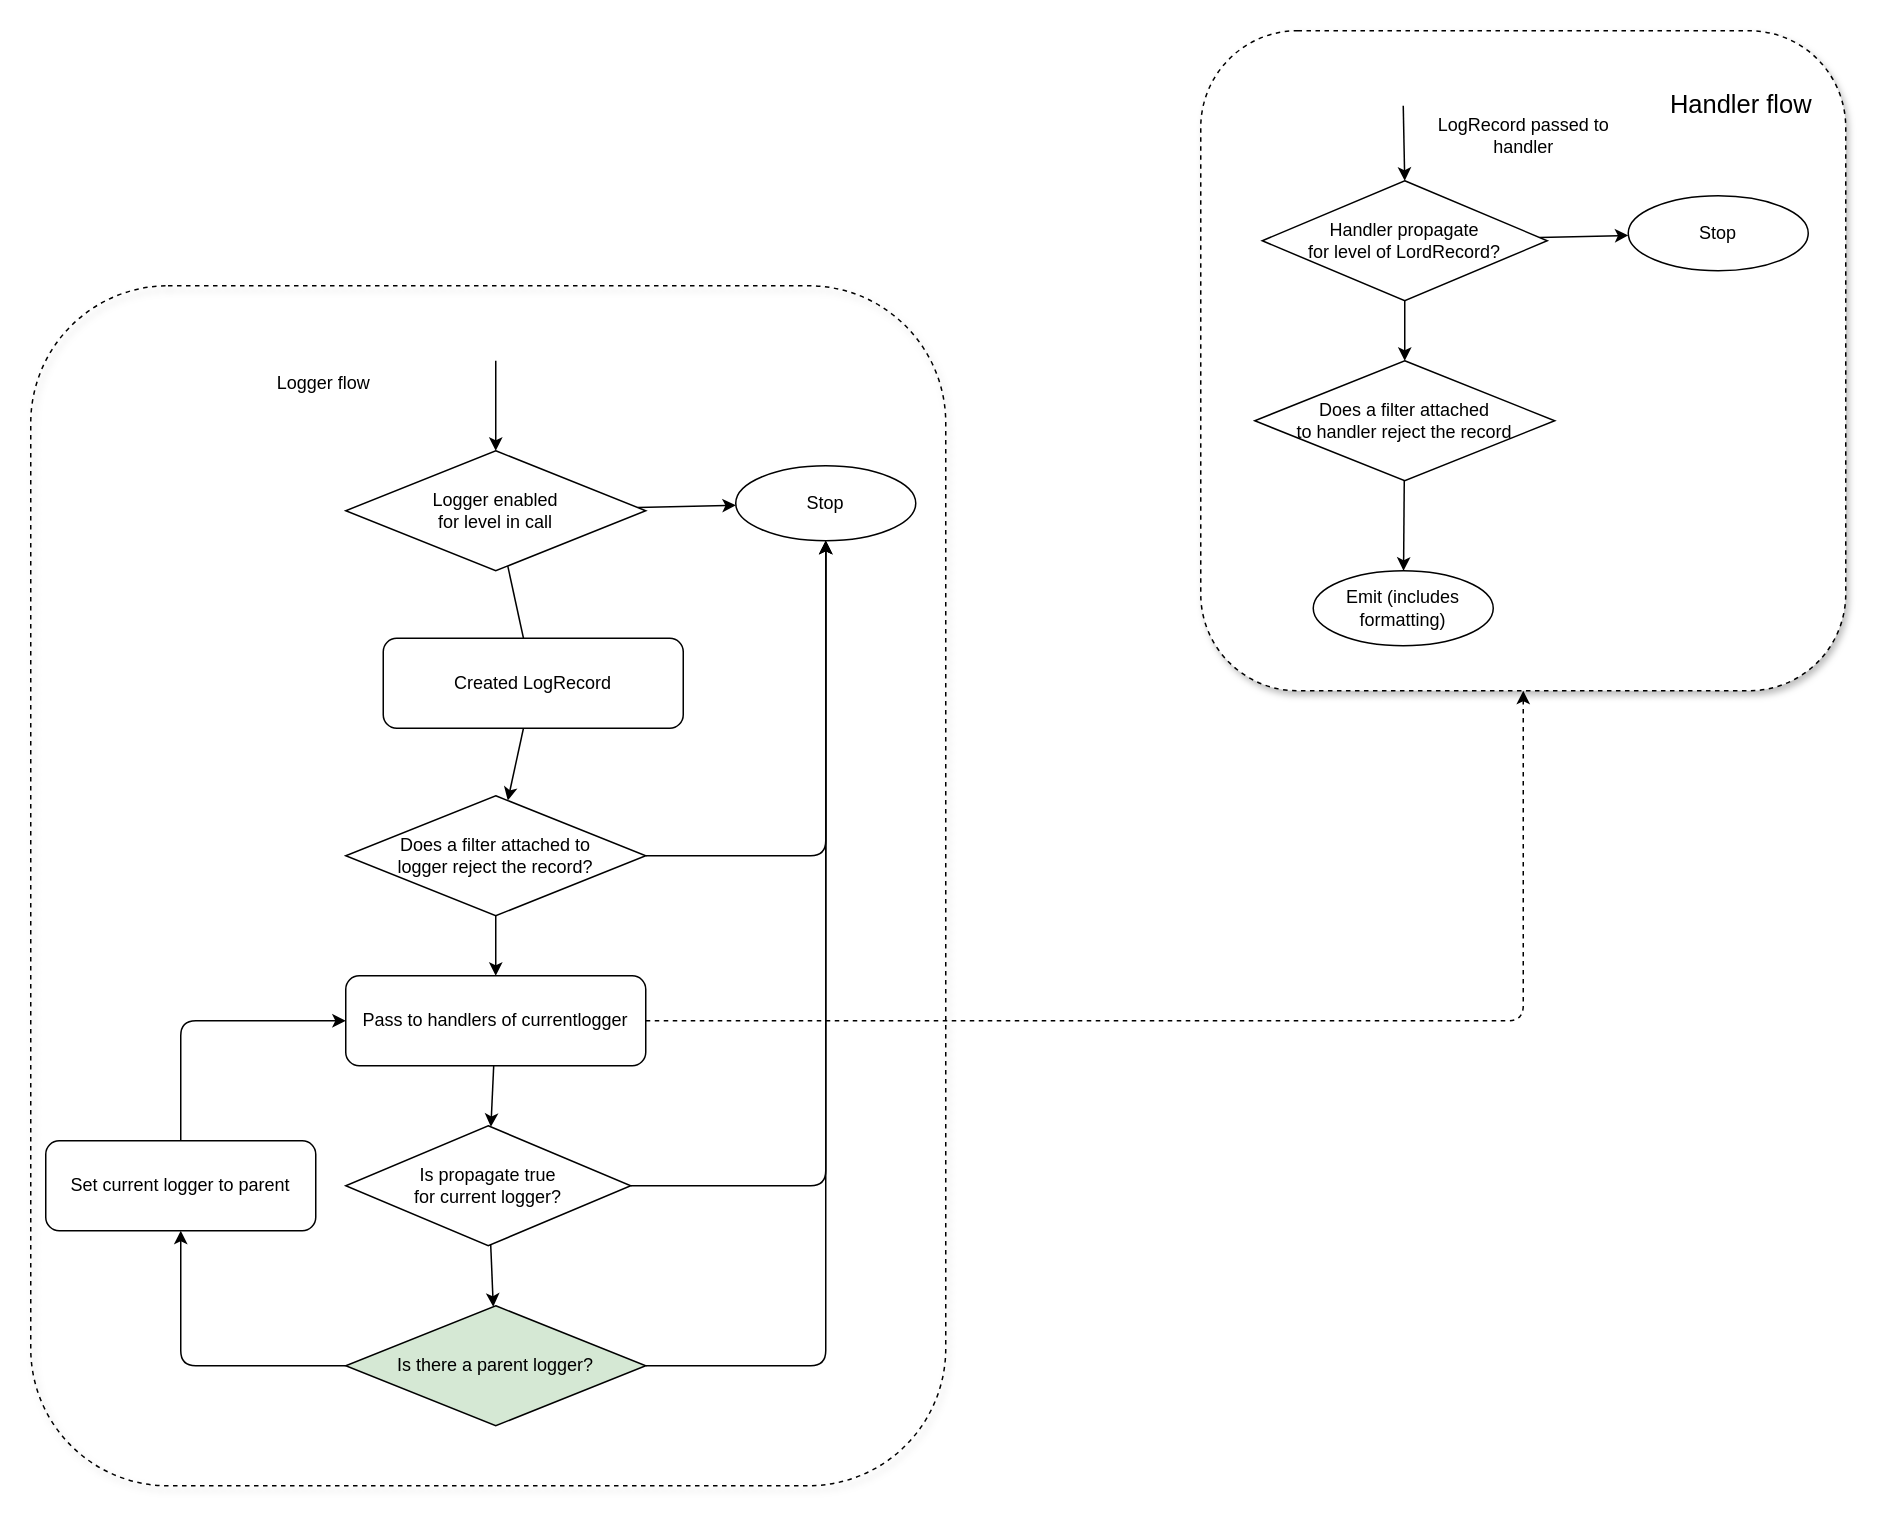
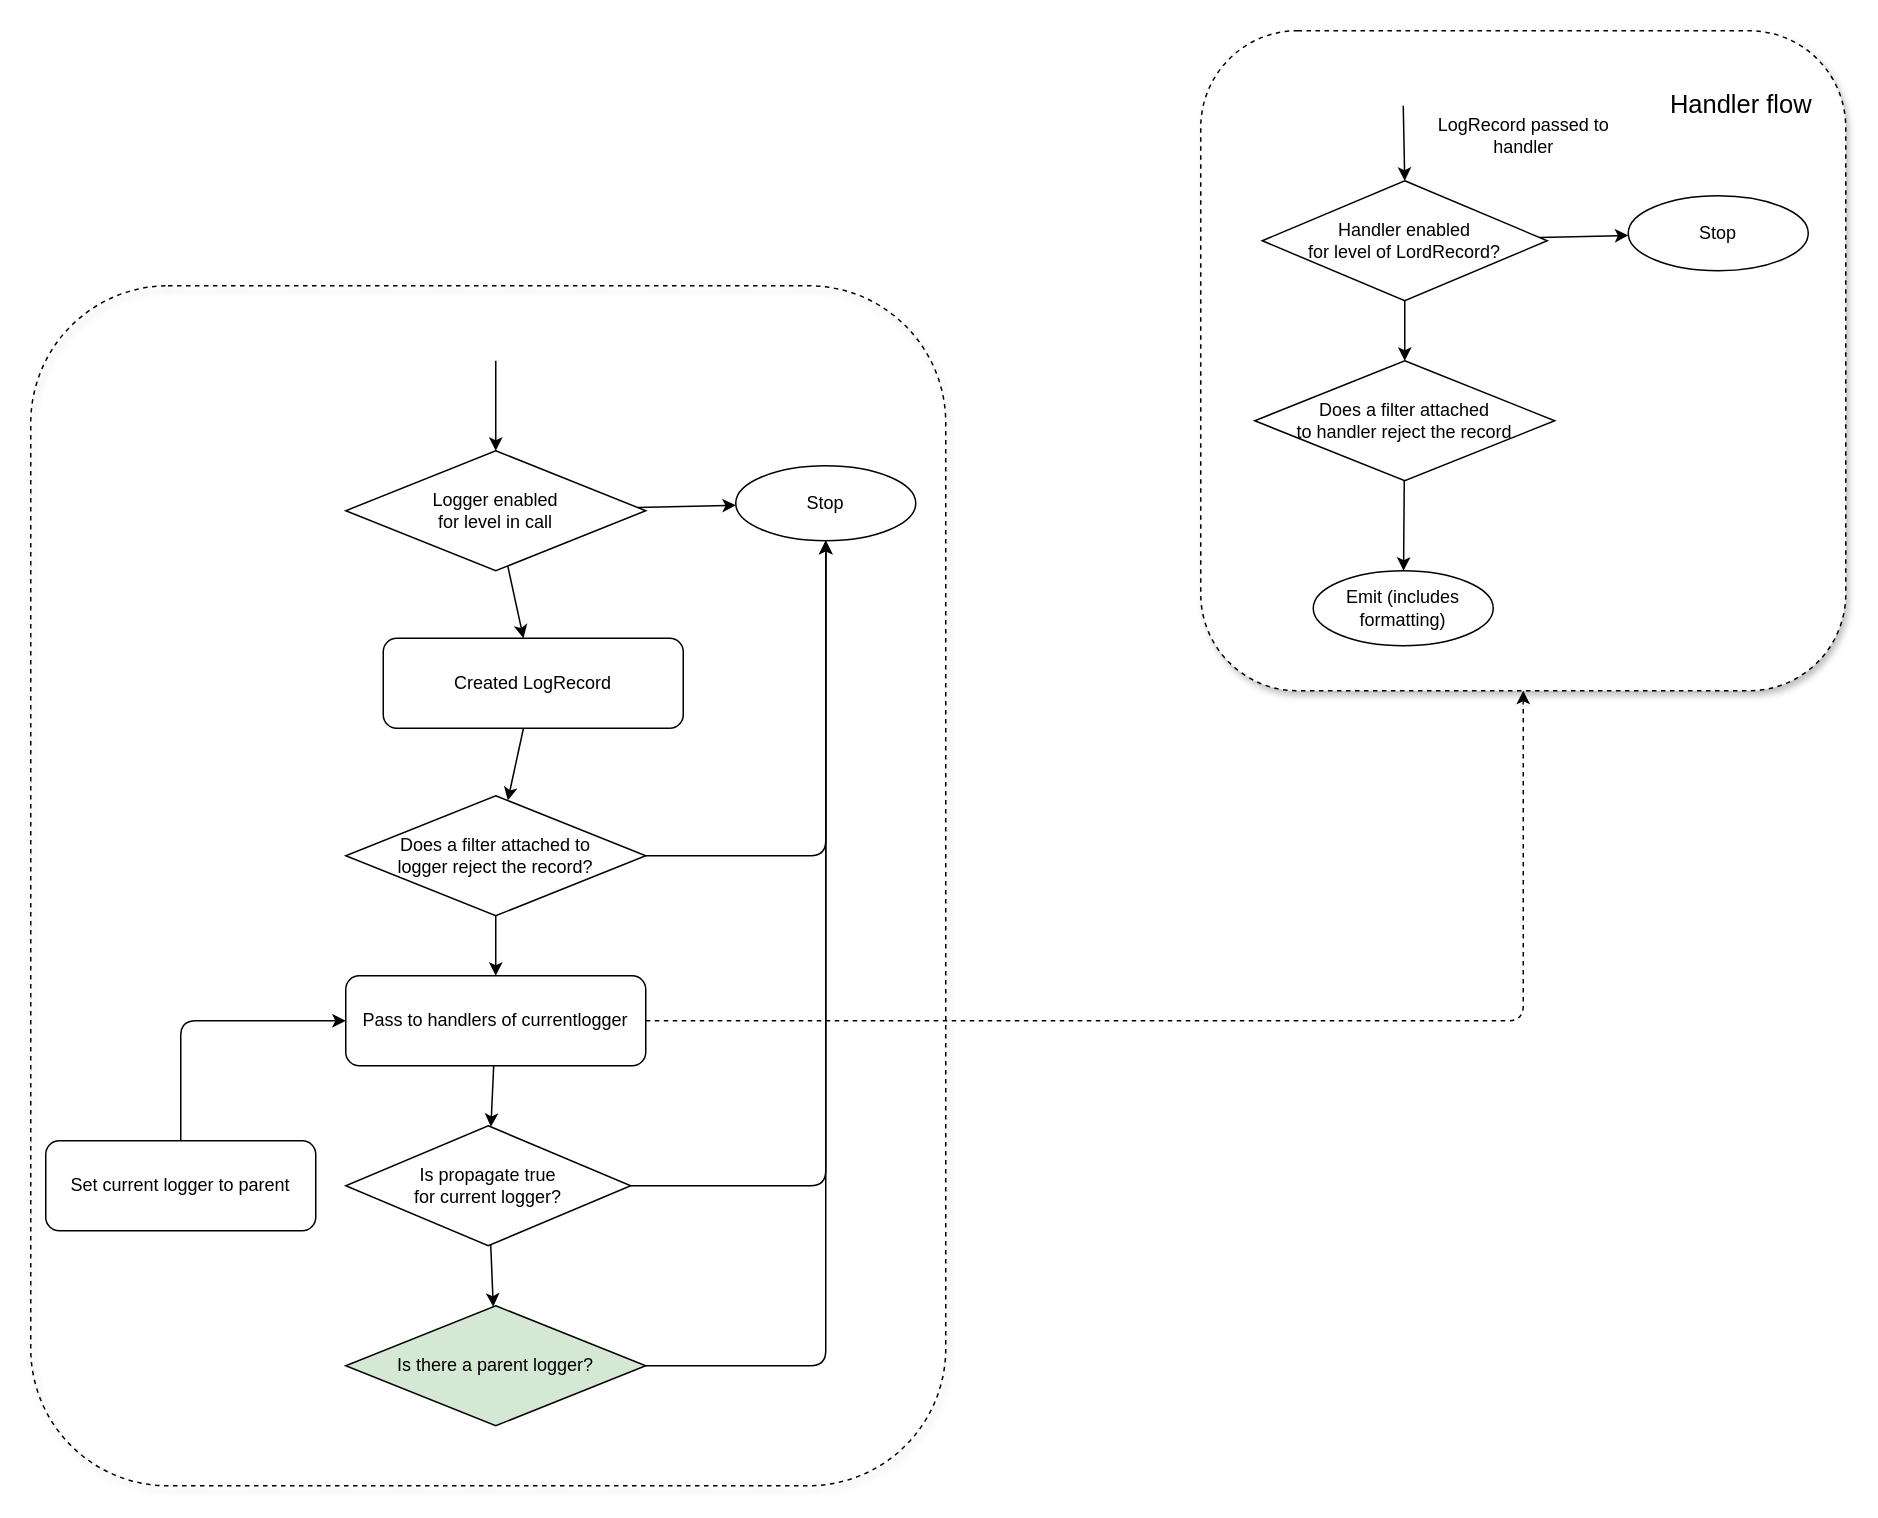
  <mxCell id="0" />
  <mxCell id="1" parent="0" />
  <mxCell id="2" value="" style="rounded=1;whiteSpace=wrap;html=1;shadow=1;glass=0;dashed=1;sketch=0;" vertex="1" parent="1"><mxGeometry x="800" y="20" width="430" height="440" as="geometry" /></mxCell>
  <mxCell id="3" value="" style="rounded=1;whiteSpace=wrap;html=1;fillColor=none;glass=0;shadow=1;dashed=1;" vertex="1" parent="1"><mxGeometry x="20" y="190" width="610" height="800" as="geometry" /></mxCell>
  <mxCell id="4" value="" style="edgeStyle=none;html=1;" edge="1" parent="1" source="5" target="11"><mxGeometry relative="1" as="geometry" /></mxCell>
  <mxCell id="5" value="Created LogRecord" style="rounded=1;whiteSpace=wrap;html=1;" vertex="1" parent="1"><mxGeometry x="255" y="425" width="200" height="60" as="geometry" /></mxCell>
- <mxCell id="6" value="" style="edgeStyle=none;html=1;endArrow=none;" edge="1" parent="1" source="8" target="5"><mxGeometry relative="1" as="geometry" /></mxCell>
+ <mxCell id="6" value="" style="edgeStyle=none;html=1;" edge="1" parent="1" source="8" target="5"><mxGeometry relative="1" as="geometry" /></mxCell>
  <mxCell id="7" value="" style="edgeStyle=none;html=1;" edge="1" parent="1" source="8" target="23"><mxGeometry relative="1" as="geometry" /></mxCell>
  <mxCell id="8" value="Logger enabled&lt;br&gt;for level in call" style="rhombus;whiteSpace=wrap;html=1;" vertex="1" parent="1"><mxGeometry x="230" y="300" width="200" height="80" as="geometry" /></mxCell>
  <mxCell id="9" value="" style="edgeStyle=none;html=1;" edge="1" parent="1" source="11" target="20"><mxGeometry relative="1" as="geometry" /></mxCell>
  <mxCell id="10" style="edgeStyle=none;html=1;entryX=0.5;entryY=1;entryDx=0;entryDy=0;exitX=1;exitY=0.5;exitDx=0;exitDy=0;" edge="1" parent="1" source="11" target="23"><mxGeometry relative="1" as="geometry"><Array as="points"><mxPoint x="550" y="570" /></Array></mxGeometry></mxCell>
  <mxCell id="11" value="Does a filter attached to&lt;br&gt;logger reject the record?" style="rhombus;whiteSpace=wrap;html=1;" vertex="1" parent="1"><mxGeometry x="230" y="530" width="200" height="80" as="geometry" /></mxCell>
  <mxCell id="12" value="" style="edgeStyle=none;html=1;" edge="1" parent="1" source="14" target="17"><mxGeometry relative="1" as="geometry" /></mxCell>
  <mxCell id="13" style="edgeStyle=none;html=1;entryX=0.5;entryY=1;entryDx=0;entryDy=0;exitX=1;exitY=0.5;exitDx=0;exitDy=0;" edge="1" parent="1" source="14" target="23"><mxGeometry relative="1" as="geometry"><Array as="points"><mxPoint x="550" y="790" /></Array></mxGeometry></mxCell>
  <mxCell id="14" value="Is propagate true&lt;br&gt;for current logger?" style="rhombus;whiteSpace=wrap;html=1;" vertex="1" parent="1"><mxGeometry x="230" y="750" width="190" height="80" as="geometry" /></mxCell>
- <mxCell id="15" style="edgeStyle=none;html=1;exitX=0;exitY=0.5;exitDx=0;exitDy=0;entryX=0.5;entryY=1;entryDx=0;entryDy=0;" edge="1" parent="1" source="17" target="22"><mxGeometry relative="1" as="geometry"><Array as="points"><mxPoint x="120" y="910" /></Array></mxGeometry></mxCell>
  <mxCell id="16" style="edgeStyle=none;html=1;entryX=0.5;entryY=1;entryDx=0;entryDy=0;exitX=1;exitY=0.5;exitDx=0;exitDy=0;" edge="1" parent="1" source="17" target="23"><mxGeometry relative="1" as="geometry"><Array as="points"><mxPoint x="550" y="910" /></Array></mxGeometry></mxCell>
  <mxCell id="17" value="Is there a parent logger?" style="rhombus;whiteSpace=wrap;html=1;fillColor=#d5e8d4;" vertex="1" parent="1"><mxGeometry x="230" y="870" width="200" height="80" as="geometry" /></mxCell>
  <mxCell id="18" value="" style="edgeStyle=none;html=1;" edge="1" parent="1" source="20" target="14"><mxGeometry relative="1" as="geometry" /></mxCell>
  <mxCell id="19" style="edgeStyle=none;html=1;entryX=0.5;entryY=1;entryDx=0;entryDy=0;fontSize=17;dashed=1;" edge="1" parent="1" source="20" target="2"><mxGeometry relative="1" as="geometry"><Array as="points"><mxPoint x="1015" y="680" /></Array></mxGeometry></mxCell>
  <mxCell id="20" value="Pass to handlers of currentlogger" style="rounded=1;whiteSpace=wrap;html=1;" vertex="1" parent="1"><mxGeometry x="230" y="650" width="200" height="60" as="geometry" /></mxCell>
  <mxCell id="21" style="edgeStyle=none;html=1;entryX=0;entryY=0.5;entryDx=0;entryDy=0;" edge="1" parent="1" source="22" target="20"><mxGeometry relative="1" as="geometry"><Array as="points"><mxPoint x="120" y="680" /></Array></mxGeometry></mxCell>
  <mxCell id="22" value="Set current logger to parent" style="rounded=1;whiteSpace=wrap;html=1;" vertex="1" parent="1"><mxGeometry x="30" y="760" width="180" height="60" as="geometry" /></mxCell>
  <mxCell id="23" value="Stop" style="ellipse;whiteSpace=wrap;html=1;" vertex="1" parent="1"><mxGeometry x="490" y="310" width="120" height="50" as="geometry" /></mxCell>
  <mxCell id="24" value="" style="edgeStyle=none;html=1;" edge="1" parent="1" source="26" target="28"><mxGeometry relative="1" as="geometry" /></mxCell>
  <mxCell id="25" value="" style="edgeStyle=none;html=1;" edge="1" parent="1" source="26" target="29"><mxGeometry relative="1" as="geometry" /></mxCell>
- <mxCell id="26" value="Handler propagate&lt;br&gt;for level of LordRecord?" style="rhombus;whiteSpace=wrap;html=1;" vertex="1" parent="1"><mxGeometry x="841" y="120" width="190" height="80" as="geometry" /></mxCell>
+ <mxCell id="26" value="Handler enabled&lt;br&gt;for level of LordRecord?" style="rhombus;whiteSpace=wrap;html=1;" vertex="1" parent="1"><mxGeometry x="841" y="120" width="190" height="80" as="geometry" /></mxCell>
  <mxCell id="27" value="" style="edgeStyle=none;html=1;" edge="1" parent="1" source="28" target="30"><mxGeometry relative="1" as="geometry" /></mxCell>
  <mxCell id="28" value="Does a filter attached&lt;br&gt;to handler reject the record" style="rhombus;whiteSpace=wrap;html=1;" vertex="1" parent="1"><mxGeometry x="836" y="240" width="200" height="80" as="geometry" /></mxCell>
  <mxCell id="29" value="Stop" style="ellipse;whiteSpace=wrap;html=1;" vertex="1" parent="1"><mxGeometry x="1085" y="130" width="120" height="50" as="geometry" /></mxCell>
  <mxCell id="30" value="Emit (includes formatting)" style="ellipse;whiteSpace=wrap;html=1;" vertex="1" parent="1"><mxGeometry x="875" y="380" width="120" height="50" as="geometry" /></mxCell>
  <mxCell id="31" value="&lt;div&gt;LogRecord passed to&lt;/div&gt;&lt;div&gt;handler&lt;/div&gt;" style="text;html=1;align=center;verticalAlign=middle;resizable=0;points=[];autosize=1;strokeColor=none;fillColor=none;" vertex="1" parent="1"><mxGeometry x="945" y="70" width="140" height="40" as="geometry" /></mxCell>
  <mxCell id="32" value="Handler flow" style="text;html=1;align=center;verticalAlign=middle;resizable=0;points=[];autosize=1;strokeColor=none;fillColor=none;fontSize=17;" vertex="1" parent="1"><mxGeometry x="1100" y="55" width="120" height="30" as="geometry" /></mxCell>
- <mxCell id="33" value="Logger flow" style="text;html=1;align=center;verticalAlign=middle;resizable=0;points=[];autosize=1;strokeColor=none;fillColor=none;" vertex="1" parent="1"><mxGeometry x="170" y="240" width="90" height="30" as="geometry" /></mxCell>
  <mxCell id="34" value="" style="endArrow=classic;html=1;entryX=0.5;entryY=0;entryDx=0;entryDy=0;" edge="1" parent="1" target="8"><mxGeometry width="50" height="50" relative="1" as="geometry"><mxPoint x="330" y="240" as="sourcePoint" /><mxPoint x="350" y="150" as="targetPoint" /></mxGeometry></mxCell>
  <mxCell id="35" value="" style="endArrow=classic;html=1;entryX=0.5;entryY=0;entryDx=0;entryDy=0;" edge="1" parent="1" target="26"><mxGeometry width="50" height="50" relative="1" as="geometry"><mxPoint x="935" y="70" as="sourcePoint" /><mxPoint x="985" y="10" as="targetPoint" /></mxGeometry></mxCell>
